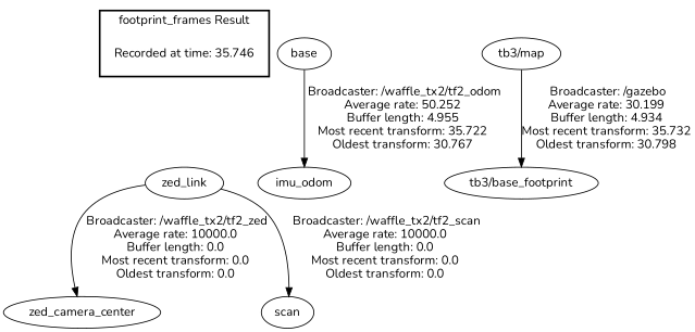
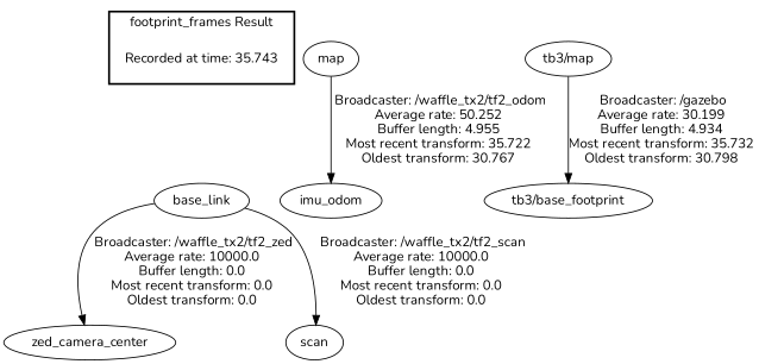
  digraph {
    fontname=Nunito
    node [fontname=Nunito]
    edge [fontname=Nunito]
-   "Recorded at time: 35.743" [shape=plaintext label="Recorded at time: 35.746"]
-   base_link [label=zed_link]
+   "Recorded at time: 35.743" [shape=plaintext]
+   base_link
    zed_camera_center
    scan
-   map [label=base]
+   map
    imu_odom
    n7 [label="tb3/map"]
    "tb3/base_footprint"
    subgraph cluster_1 {
      color=black
      label="footprint_frames Result"
      style=bold
      "Recorded at time: 35.743"
    }
    "Recorded at time: 35.743" -> base_link [style=invis]
    base_link -> zed_camera_center [label=" Broadcaster: /waffle_tx2/tf2_zed\nAverage rate: 10000.0\nBuffer length: 0.0\nMost recent transform: 0.0\nOldest transform: 0.0\n"]
    base_link -> scan [label=" Broadcaster: /waffle_tx2/tf2_scan\nAverage rate: 10000.0\nBuffer length: 0.0\nMost recent transform: 0.0\nOldest transform: 0.0\n"]
    map -> imu_odom [label=" Broadcaster: /waffle_tx2/tf2_odom\nAverage rate: 50.252\nBuffer length: 4.955\nMost recent transform: 35.722\nOldest transform: 30.767\n"]
    n7 -> "tb3/base_footprint" [label=" Broadcaster: /gazebo\nAverage rate: 30.199\nBuffer length: 4.934\nMost recent transform: 35.732\nOldest transform: 30.798\n"]
  }
